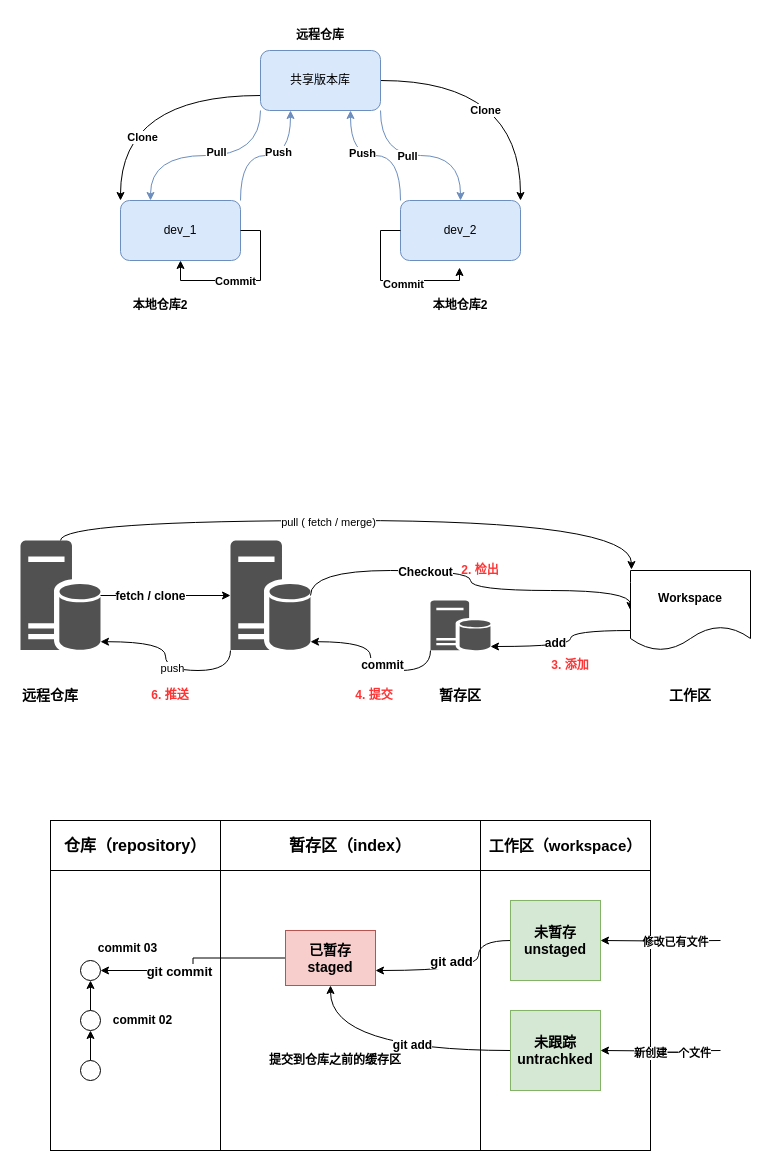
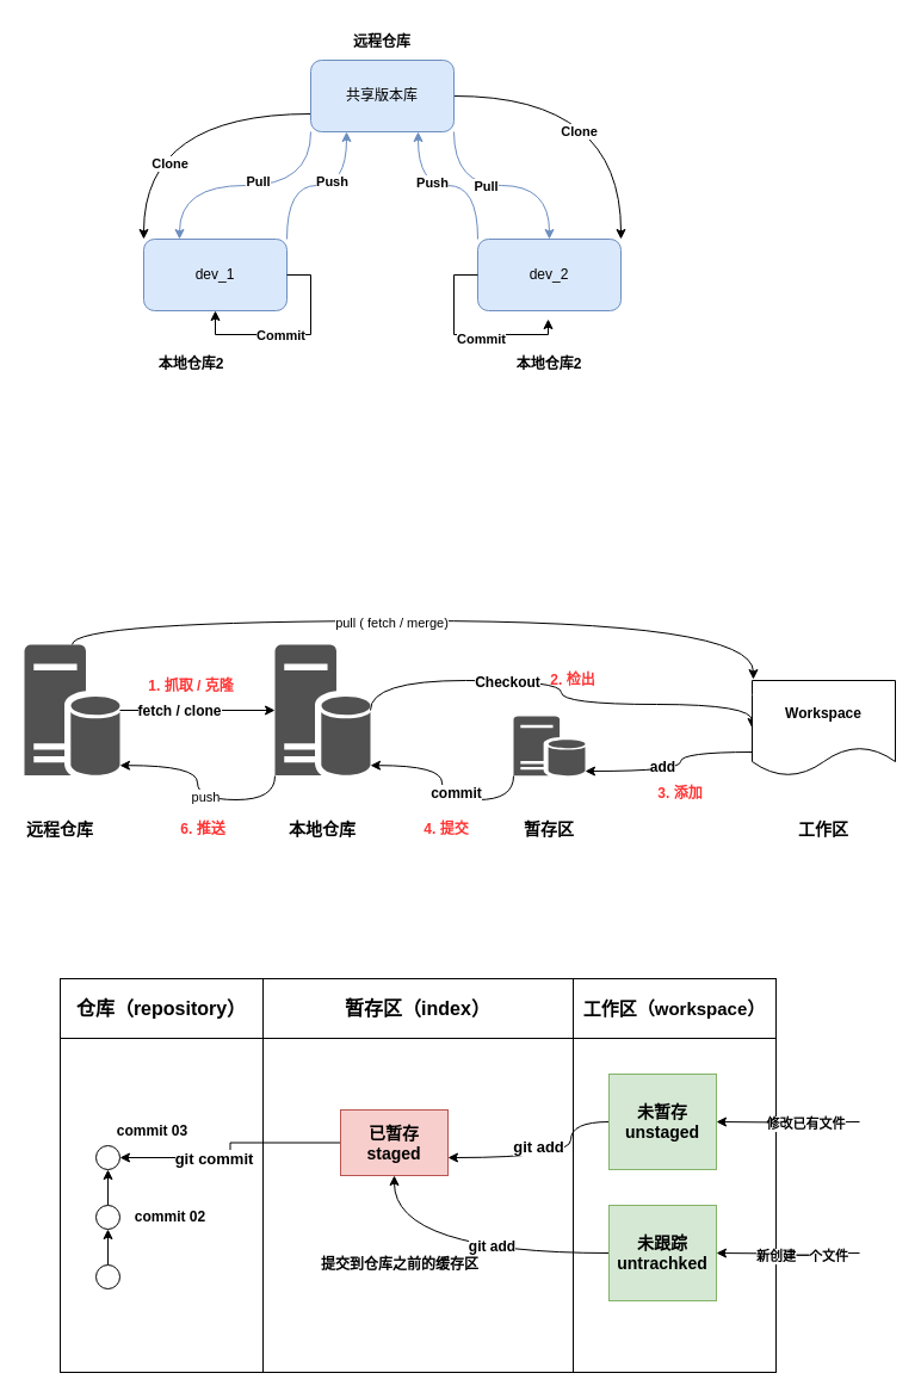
  <mxCell id="0" />
  <mxCell id="1" parent="0" />
  <mxCell id="2" style="edgeStyle=orthogonalEdgeStyle;rounded=0;orthogonalLoop=1;jettySize=auto;html=1;exitX=0;exitY=0.75;exitDx=0;exitDy=0;entryX=0;entryY=0;entryDx=0;entryDy=0;curved=1;" edge="1" parent="1" source="14" target="15"><mxGeometry relative="1" as="geometry" /></mxCell>
  <mxCell id="3" value="&lt;b&gt;Clone&lt;/b&gt;" style="edgeLabel;html=1;align=center;verticalAlign=middle;resizable=0;points=[];" vertex="1" connectable="0" parent="2"><mxGeometry x="0.478" y="21" relative="1" as="geometry"><mxPoint as="offset" /></mxGeometry></mxCell>
  <mxCell id="4" style="edgeStyle=orthogonalEdgeStyle;rounded=0;orthogonalLoop=1;jettySize=auto;html=1;exitX=0;exitY=1;exitDx=0;exitDy=0;entryX=0.25;entryY=0;entryDx=0;entryDy=0;curved=1;fillColor=#dae8fc;strokeColor=#6c8ebf;" edge="1" parent="1" source="14" target="15"><mxGeometry relative="1" as="geometry" /></mxCell>
  <mxCell id="5" value="&lt;b&gt;Pull&lt;/b&gt;" style="edgeLabel;html=1;align=center;verticalAlign=middle;resizable=0;points=[];" vertex="1" connectable="0" parent="4"><mxGeometry x="-0.1" y="-4" relative="1" as="geometry"><mxPoint as="offset" /></mxGeometry></mxCell>
  <mxCell id="6" style="edgeStyle=orthogonalEdgeStyle;rounded=0;orthogonalLoop=1;jettySize=auto;html=1;exitX=0.25;exitY=1;exitDx=0;exitDy=0;entryX=1;entryY=0;entryDx=0;entryDy=0;curved=1;startArrow=classic;startFill=1;endArrow=none;endFill=0;fillColor=#dae8fc;strokeColor=#6c8ebf;" edge="1" parent="1" source="14" target="15"><mxGeometry relative="1" as="geometry" /></mxCell>
  <mxCell id="7" value="&lt;b&gt;Push&lt;/b&gt;" style="edgeLabel;html=1;align=center;verticalAlign=middle;resizable=0;points=[];" vertex="1" connectable="0" parent="6"><mxGeometry x="-0.171" y="-4" relative="1" as="geometry"><mxPoint as="offset" /></mxGeometry></mxCell>
  <mxCell id="8" style="edgeStyle=orthogonalEdgeStyle;rounded=0;orthogonalLoop=1;jettySize=auto;html=1;exitX=1;exitY=0.5;exitDx=0;exitDy=0;curved=1;entryX=1;entryY=0;entryDx=0;entryDy=0;" edge="1" parent="1" source="14" target="16"><mxGeometry relative="1" as="geometry" /></mxCell>
  <mxCell id="9" value="&lt;b&gt;Clone&lt;/b&gt;" style="edgeLabel;html=1;align=center;verticalAlign=middle;resizable=0;points=[];" vertex="1" connectable="0" parent="8"><mxGeometry x="-0.2" y="-29" relative="1" as="geometry"><mxPoint as="offset" /></mxGeometry></mxCell>
  <mxCell id="10" style="edgeStyle=orthogonalEdgeStyle;rounded=0;orthogonalLoop=1;jettySize=auto;html=1;exitX=1;exitY=1;exitDx=0;exitDy=0;entryX=0.5;entryY=0;entryDx=0;entryDy=0;curved=1;fillColor=#dae8fc;strokeColor=#6c8ebf;" edge="1" parent="1" source="14" target="16"><mxGeometry relative="1" as="geometry" /></mxCell>
  <mxCell id="11" value="&lt;b&gt;Pull&lt;/b&gt;" style="edgeLabel;html=1;align=center;verticalAlign=middle;resizable=0;points=[];" vertex="1" connectable="0" parent="10"><mxGeometry x="-0.165" relative="1" as="geometry"><mxPoint as="offset" /></mxGeometry></mxCell>
  <mxCell id="12" style="edgeStyle=orthogonalEdgeStyle;rounded=0;orthogonalLoop=1;jettySize=auto;html=1;exitX=0.75;exitY=1;exitDx=0;exitDy=0;entryX=0;entryY=0;entryDx=0;entryDy=0;curved=1;endArrow=none;endFill=0;startArrow=classic;startFill=1;fillColor=#dae8fc;strokeColor=#6c8ebf;" edge="1" parent="1" source="14" target="16"><mxGeometry relative="1" as="geometry" /></mxCell>
  <mxCell id="13" value="&lt;b&gt;Push&lt;/b&gt;" style="edgeLabel;html=1;align=center;verticalAlign=middle;resizable=0;points=[];" vertex="1" connectable="0" parent="12"><mxGeometry x="-0.2" y="3" relative="1" as="geometry"><mxPoint as="offset" /></mxGeometry></mxCell>
  <mxCell id="14" value="共享版本库" style="rounded=1;whiteSpace=wrap;html=1;fillColor=#dae8fc;strokeColor=#6c8ebf;" vertex="1" parent="1"><mxGeometry x="260" y="50" width="120" height="60" as="geometry" /></mxCell>
  <mxCell id="15" value="dev_1" style="rounded=1;whiteSpace=wrap;html=1;fillColor=#dae8fc;strokeColor=#6c8ebf;" vertex="1" parent="1"><mxGeometry x="120" y="200" width="120" height="60" as="geometry" /></mxCell>
  <mxCell id="16" value="dev_2" style="rounded=1;whiteSpace=wrap;html=1;fillColor=#dae8fc;strokeColor=#6c8ebf;" vertex="1" parent="1"><mxGeometry x="400" y="200" width="120" height="60" as="geometry" /></mxCell>
  <mxCell id="17" style="edgeStyle=orthogonalEdgeStyle;rounded=0;orthogonalLoop=1;jettySize=auto;html=1;exitX=1;exitY=0.5;exitDx=0;exitDy=0;entryX=0.5;entryY=1;entryDx=0;entryDy=0;" edge="1" parent="1" source="15" target="15"><mxGeometry relative="1" as="geometry" /></mxCell>
  <mxCell id="18" value="&lt;b&gt;Commit&lt;/b&gt;" style="edgeLabel;html=1;align=center;verticalAlign=middle;resizable=0;points=[];" vertex="1" connectable="0" parent="17"><mxGeometry x="0.129" relative="1" as="geometry"><mxPoint as="offset" /></mxGeometry></mxCell>
  <mxCell id="19" style="edgeStyle=orthogonalEdgeStyle;rounded=0;orthogonalLoop=1;jettySize=auto;html=1;exitX=0;exitY=0.5;exitDx=0;exitDy=0;entryX=0.492;entryY=1.117;entryDx=0;entryDy=0;entryPerimeter=0;" edge="1" parent="1" source="16" target="16"><mxGeometry relative="1" as="geometry" /></mxCell>
  <mxCell id="20" value="&lt;b&gt;Commit&lt;/b&gt;" style="edgeLabel;html=1;align=center;verticalAlign=middle;resizable=0;points=[];" vertex="1" connectable="0" parent="19"><mxGeometry x="0.136" y="-3" relative="1" as="geometry"><mxPoint as="offset" /></mxGeometry></mxCell>
  <mxCell id="21" value="&lt;b&gt;远程仓库&lt;/b&gt;" style="text;html=1;strokeColor=none;fillColor=none;align=center;verticalAlign=middle;whiteSpace=wrap;rounded=0;" vertex="1" parent="1"><mxGeometry x="290" y="20" width="60" height="30" as="geometry" /></mxCell>
  <mxCell id="22" value="&lt;b&gt;本地仓库2&lt;/b&gt;" style="text;html=1;strokeColor=none;fillColor=none;align=center;verticalAlign=middle;whiteSpace=wrap;rounded=0;" vertex="1" parent="1"><mxGeometry x="130" y="290" width="60" height="30" as="geometry" /></mxCell>
  <mxCell id="23" value="&lt;b&gt;本地仓库2&lt;/b&gt;" style="text;html=1;strokeColor=none;fillColor=none;align=center;verticalAlign=middle;whiteSpace=wrap;rounded=0;" vertex="1" parent="1"><mxGeometry x="430" y="290" width="60" height="30" as="geometry" /></mxCell>
  <mxCell id="24" style="edgeStyle=orthogonalEdgeStyle;rounded=0;orthogonalLoop=1;jettySize=auto;html=1;exitX=0;exitY=1;exitDx=0;exitDy=0;exitPerimeter=0;entryX=1;entryY=0.92;entryDx=0;entryDy=0;entryPerimeter=0;curved=1;" edge="1" parent="1" source="26" target="31"><mxGeometry relative="1" as="geometry" /></mxCell>
  <mxCell id="25" value="&lt;b&gt;&lt;font style=&quot;font-size: 12px;&quot;&gt;commit&lt;/font&gt;&lt;/b&gt;" style="edgeLabel;html=1;align=center;verticalAlign=middle;resizable=0;points=[];" vertex="1" connectable="0" parent="24"><mxGeometry x="-0.182" y="-6" relative="1" as="geometry"><mxPoint as="offset" /></mxGeometry></mxCell>
  <mxCell id="26" value="" style="sketch=0;pointerEvents=1;shadow=0;dashed=0;html=1;strokeColor=none;labelPosition=center;verticalLabelPosition=bottom;verticalAlign=top;align=center;fillColor=#515151;shape=mxgraph.mscae.enterprise.database_server" vertex="1" parent="1"><mxGeometry x="430" y="600" width="60" height="50" as="geometry" /></mxCell>
  <mxCell id="27" style="edgeStyle=orthogonalEdgeStyle;rounded=0;orthogonalLoop=1;jettySize=auto;html=1;exitX=0;exitY=1;exitDx=0;exitDy=0;exitPerimeter=0;entryX=1;entryY=0.92;entryDx=0;entryDy=0;entryPerimeter=0;curved=1;" edge="1" parent="1" source="31" target="36"><mxGeometry relative="1" as="geometry" /></mxCell>
  <mxCell id="28" value="push" style="edgeLabel;html=1;align=center;verticalAlign=middle;resizable=0;points=[];" vertex="1" connectable="0" parent="27"><mxGeometry x="-0.116" y="-3" relative="1" as="geometry"><mxPoint as="offset" /></mxGeometry></mxCell>
  <mxCell id="29" style="edgeStyle=orthogonalEdgeStyle;rounded=0;orthogonalLoop=1;jettySize=auto;html=1;exitX=1;exitY=0.5;exitDx=0;exitDy=0;exitPerimeter=0;elbow=vertical;curved=1;entryX=0;entryY=0.5;entryDx=0;entryDy=0;" edge="1" parent="1" source="31" target="39"><mxGeometry relative="1" as="geometry"><Array as="points"><mxPoint x="310" y="570" /><mxPoint x="470" y="570" /><mxPoint x="470" y="590" /><mxPoint x="630" y="590" /></Array></mxGeometry></mxCell>
  <mxCell id="30" value="&lt;b&gt;&lt;font style=&quot;font-size: 12px;&quot;&gt;Checkout&lt;/font&gt;&lt;/b&gt;" style="edgeLabel;html=1;align=center;verticalAlign=middle;resizable=0;points=[];" vertex="1" connectable="0" parent="29"><mxGeometry x="-0.278" y="-1" relative="1" as="geometry"><mxPoint as="offset" /></mxGeometry></mxCell>
  <mxCell id="31" value="" style="sketch=0;pointerEvents=1;shadow=0;dashed=0;html=1;strokeColor=none;labelPosition=center;verticalLabelPosition=bottom;verticalAlign=top;align=center;fillColor=#515151;shape=mxgraph.mscae.enterprise.database_server" vertex="1" parent="1"><mxGeometry x="230" y="540" width="80" height="110" as="geometry" /></mxCell>
  <mxCell id="32" style="edgeStyle=orthogonalEdgeStyle;rounded=0;orthogonalLoop=1;jettySize=auto;html=1;exitX=1;exitY=0.5;exitDx=0;exitDy=0;exitPerimeter=0;entryX=0;entryY=0.5;entryDx=0;entryDy=0;entryPerimeter=0;" edge="1" parent="1" source="36" target="31"><mxGeometry relative="1" as="geometry" /></mxCell>
  <mxCell id="33" value="&lt;b&gt;&lt;font style=&quot;font-size: 12px;&quot;&gt;fetch / clone&lt;/font&gt;&lt;/b&gt;" style="edgeLabel;html=1;align=center;verticalAlign=middle;resizable=0;points=[];" vertex="1" connectable="0" parent="32"><mxGeometry x="-0.246" relative="1" as="geometry"><mxPoint as="offset" /></mxGeometry></mxCell>
  <mxCell id="34" style="edgeStyle=orthogonalEdgeStyle;rounded=0;orthogonalLoop=1;jettySize=auto;html=1;exitX=0.5;exitY=0;exitDx=0;exitDy=0;exitPerimeter=0;entryX=0.008;entryY=-0.012;entryDx=0;entryDy=0;entryPerimeter=0;curved=1;" edge="1" parent="1" source="36" target="39"><mxGeometry relative="1" as="geometry" /></mxCell>
  <mxCell id="35" value="pull ( fetch / merge)" style="edgeLabel;html=1;align=center;verticalAlign=middle;resizable=0;points=[];" vertex="1" connectable="0" parent="34"><mxGeometry x="-0.103" y="-1" relative="1" as="geometry"><mxPoint as="offset" /></mxGeometry></mxCell>
  <mxCell id="36" value="" style="sketch=0;pointerEvents=1;shadow=0;dashed=0;html=1;strokeColor=none;labelPosition=center;verticalLabelPosition=bottom;verticalAlign=top;align=center;fillColor=#515151;shape=mxgraph.mscae.enterprise.database_server" vertex="1" parent="1"><mxGeometry x="20" y="540" width="80" height="110" as="geometry" /></mxCell>
  <mxCell id="37" style="edgeStyle=orthogonalEdgeStyle;rounded=0;orthogonalLoop=1;jettySize=auto;html=1;exitX=0;exitY=0.75;exitDx=0;exitDy=0;entryX=1;entryY=0.92;entryDx=0;entryDy=0;entryPerimeter=0;curved=1;" edge="1" parent="1" source="39" target="26"><mxGeometry relative="1" as="geometry"><Array as="points"><mxPoint x="570" y="630" /><mxPoint x="570" y="646" /></Array></mxGeometry></mxCell>
  <mxCell id="38" value="&lt;b&gt;&lt;font style=&quot;font-size: 12px;&quot;&gt;add&lt;/font&gt;&lt;/b&gt;" style="edgeLabel;html=1;align=center;verticalAlign=middle;resizable=0;points=[];" vertex="1" connectable="0" parent="37"><mxGeometry x="0.179" y="-4" relative="1" as="geometry"><mxPoint as="offset" /></mxGeometry></mxCell>
  <mxCell id="39" value="&lt;b&gt;Workspace&lt;/b&gt;" style="shape=document;whiteSpace=wrap;html=1;boundedLbl=1;rotation=0;" vertex="1" parent="1"><mxGeometry x="630" y="570" width="120" height="80" as="geometry" /></mxCell>
  <mxCell id="40" value="&lt;b&gt;&lt;font style=&quot;font-size: 14px;&quot;&gt;远程仓库&lt;/font&gt;&lt;/b&gt;" style="text;html=1;strokeColor=none;fillColor=none;align=center;verticalAlign=middle;whiteSpace=wrap;rounded=0;" vertex="1" parent="1"><mxGeometry x="20" y="680" width="60" height="30" as="geometry" /></mxCell>
+ <mxCell id="41" value="&lt;b&gt;&lt;font style=&quot;font-size: 14px;&quot;&gt;本地仓库&lt;/font&gt;&lt;/b&gt;" style="text;html=1;strokeColor=none;fillColor=none;align=center;verticalAlign=middle;whiteSpace=wrap;rounded=0;" vertex="1" parent="1"><mxGeometry x="240" y="680" width="60" height="30" as="geometry" /></mxCell>
  <mxCell id="42" value="&lt;b&gt;&lt;font style=&quot;font-size: 14px;&quot;&gt;工作区&lt;/font&gt;&lt;/b&gt;" style="text;html=1;strokeColor=none;fillColor=none;align=center;verticalAlign=middle;whiteSpace=wrap;rounded=0;" vertex="1" parent="1"><mxGeometry x="660" y="680" width="60" height="30" as="geometry" /></mxCell>
  <mxCell id="43" value="&lt;b&gt;&lt;font style=&quot;font-size: 14px;&quot;&gt;暂存区&lt;/font&gt;&lt;/b&gt;" style="text;html=1;strokeColor=none;fillColor=none;align=center;verticalAlign=middle;whiteSpace=wrap;rounded=0;" vertex="1" parent="1"><mxGeometry x="430" y="680" width="60" height="30" as="geometry" /></mxCell>
+ <mxCell id="44" value="&lt;b&gt;&lt;font color=&quot;#ff3333&quot;&gt;1. 抓取 / 克隆&lt;/font&gt;&lt;/b&gt;" style="text;html=1;strokeColor=none;fillColor=none;align=center;verticalAlign=middle;whiteSpace=wrap;rounded=0;" vertex="1" parent="1"><mxGeometry x="120" y="560" width="80" height="30" as="geometry" /></mxCell>
  <mxCell id="45" value="&lt;b&gt;&lt;font color=&quot;#ff3333&quot;&gt;2. 检出&lt;/font&gt;&lt;/b&gt;" style="text;html=1;strokeColor=none;fillColor=none;align=center;verticalAlign=middle;whiteSpace=wrap;rounded=0;" vertex="1" parent="1"><mxGeometry x="440" y="555" width="80" height="30" as="geometry" /></mxCell>
  <mxCell id="46" value="&lt;font style=&quot;&quot; color=&quot;#ff3333&quot;&gt;&lt;b&gt;3. 添加&lt;/b&gt;&lt;/font&gt;" style="text;html=1;strokeColor=none;fillColor=none;align=center;verticalAlign=middle;whiteSpace=wrap;rounded=0;" vertex="1" parent="1"><mxGeometry x="530" y="650" width="80" height="30" as="geometry" /></mxCell>
  <mxCell id="47" value="&lt;font color=&quot;#ff3333&quot;&gt;&lt;b&gt;4. 提交&lt;/b&gt;&lt;/font&gt;" style="text;html=1;strokeColor=none;fillColor=none;align=center;verticalAlign=middle;whiteSpace=wrap;rounded=0;" vertex="1" parent="1"><mxGeometry x="334" y="680" width="80" height="30" as="geometry" /></mxCell>
  <mxCell id="48" value="&lt;b&gt;&lt;font color=&quot;#ff3333&quot;&gt;6. 推送&lt;/font&gt;&lt;/b&gt;" style="text;html=1;strokeColor=none;fillColor=none;align=center;verticalAlign=middle;whiteSpace=wrap;rounded=0;" vertex="1" parent="1"><mxGeometry x="130" y="680" width="80" height="30" as="geometry" /></mxCell>
  <mxCell id="49" value="" style="rounded=0;whiteSpace=wrap;html=1;" vertex="1" parent="1"><mxGeometry x="50" y="820" width="170" height="330" as="geometry" /></mxCell>
  <mxCell id="50" value="" style="rounded=0;whiteSpace=wrap;html=1;" vertex="1" parent="1"><mxGeometry x="220" y="820" width="260" height="330" as="geometry" /></mxCell>
  <mxCell id="51" value="" style="rounded=0;whiteSpace=wrap;html=1;" vertex="1" parent="1"><mxGeometry x="480" y="820" width="170" height="330" as="geometry" /></mxCell>
  <mxCell id="52" value="&lt;b&gt;&lt;font style=&quot;font-size: 16px;&quot;&gt;仓库（repository）&lt;/font&gt;&lt;/b&gt;" style="rounded=0;whiteSpace=wrap;html=1;" vertex="1" parent="1"><mxGeometry x="50" y="820" width="170" height="50" as="geometry" /></mxCell>
  <mxCell id="53" value="&lt;span style=&quot;font-size: 16px;&quot;&gt;&lt;b&gt;暂存区（index）&lt;/b&gt;&lt;/span&gt;" style="rounded=0;whiteSpace=wrap;html=1;" vertex="1" parent="1"><mxGeometry x="220" y="820" width="260" height="50" as="geometry" /></mxCell>
  <mxCell id="54" value="&lt;span style=&quot;font-size: 16px;&quot;&gt;&lt;b style=&quot;font-size: 15px;&quot;&gt;工作区（workspace）&lt;/b&gt;&lt;/span&gt;" style="rounded=0;whiteSpace=wrap;html=1;" vertex="1" parent="1"><mxGeometry x="480" y="820" width="170" height="50" as="geometry" /></mxCell>
  <mxCell id="55" style="edgeStyle=orthogonalEdgeStyle;rounded=0;orthogonalLoop=1;jettySize=auto;html=1;exitX=0;exitY=0.5;exitDx=0;exitDy=0;entryX=1;entryY=0.5;entryDx=0;entryDy=0;" edge="1" parent="1" source="57" target="66"><mxGeometry relative="1" as="geometry" /></mxCell>
  <mxCell id="56" value="&lt;b&gt;&lt;font style=&quot;font-size: 13px;&quot;&gt;git commit&lt;/font&gt;&lt;/b&gt;" style="edgeLabel;html=1;align=center;verticalAlign=middle;resizable=0;points=[];" vertex="1" connectable="0" parent="55"><mxGeometry x="0.2" relative="1" as="geometry"><mxPoint as="offset" /></mxGeometry></mxCell>
  <mxCell id="57" value="&lt;b style=&quot;font-size: 14px;&quot;&gt;已暂存&lt;br&gt;staged&lt;/b&gt;" style="rounded=0;whiteSpace=wrap;html=1;fillColor=#f8cecc;strokeColor=#b85450;" vertex="1" parent="1"><mxGeometry x="285" y="930" width="90" height="55" as="geometry" /></mxCell>
  <mxCell id="58" style="edgeStyle=orthogonalEdgeStyle;rounded=0;orthogonalLoop=1;jettySize=auto;html=1;exitX=0;exitY=0.5;exitDx=0;exitDy=0;curved=1;" edge="1" parent="1" source="60" target="57"><mxGeometry relative="1" as="geometry"><Array as="points"><mxPoint x="478" y="940" /><mxPoint x="478" y="970" /></Array></mxGeometry></mxCell>
  <mxCell id="59" value="&lt;b&gt;&lt;font style=&quot;font-size: 13px;&quot;&gt;git add&lt;/font&gt;&lt;/b&gt;" style="edgeLabel;html=1;align=center;verticalAlign=middle;resizable=0;points=[];" vertex="1" connectable="0" parent="58"><mxGeometry x="0.39" y="-3" relative="1" as="geometry"><mxPoint x="25" y="-7" as="offset" /></mxGeometry></mxCell>
  <mxCell id="60" value="&lt;b style=&quot;font-size: 14px;&quot;&gt;未暂存&lt;br&gt;unstaged&lt;/b&gt;" style="rounded=0;whiteSpace=wrap;html=1;fillColor=#d5e8d4;strokeColor=#82b366;" vertex="1" parent="1"><mxGeometry x="510" y="900" width="90" height="80" as="geometry" /></mxCell>
  <mxCell id="61" style="edgeStyle=orthogonalEdgeStyle;rounded=0;orthogonalLoop=1;jettySize=auto;html=1;exitX=0;exitY=0.5;exitDx=0;exitDy=0;curved=1;" edge="1" parent="1" source="63" target="57"><mxGeometry relative="1" as="geometry" /></mxCell>
  <mxCell id="62" value="&lt;b&gt;&lt;font style=&quot;font-size: 12px;&quot;&gt;git add&lt;/font&gt;&lt;/b&gt;" style="edgeLabel;html=1;align=center;verticalAlign=middle;resizable=0;points=[];" vertex="1" connectable="0" parent="61"><mxGeometry x="-0.186" y="-7" relative="1" as="geometry"><mxPoint x="1" y="1" as="offset" /></mxGeometry></mxCell>
  <mxCell id="63" value="&lt;b style=&quot;font-size: 14px;&quot;&gt;未跟踪&lt;br&gt;untrachked&lt;/b&gt;" style="rounded=0;whiteSpace=wrap;html=1;fillColor=#d5e8d4;strokeColor=#82b366;" vertex="1" parent="1"><mxGeometry x="510" y="1010" width="90" height="80" as="geometry" /></mxCell>
  <mxCell id="64" style="edgeStyle=orthogonalEdgeStyle;rounded=0;orthogonalLoop=1;jettySize=auto;html=1;exitX=0.5;exitY=0;exitDx=0;exitDy=0;entryX=0.5;entryY=1;entryDx=0;entryDy=0;" edge="1" parent="1" source="65" target="68"><mxGeometry relative="1" as="geometry" /></mxCell>
  <mxCell id="65" value="" style="ellipse;whiteSpace=wrap;html=1;aspect=fixed;" vertex="1" parent="1"><mxGeometry x="80" y="1060" width="20" height="20" as="geometry" /></mxCell>
  <mxCell id="66" value="" style="ellipse;whiteSpace=wrap;html=1;aspect=fixed;" vertex="1" parent="1"><mxGeometry x="80" y="960" width="20" height="20" as="geometry" /></mxCell>
  <mxCell id="67" style="edgeStyle=orthogonalEdgeStyle;rounded=0;orthogonalLoop=1;jettySize=auto;html=1;exitX=0.5;exitY=0;exitDx=0;exitDy=0;entryX=0.5;entryY=1;entryDx=0;entryDy=0;" edge="1" parent="1" source="68" target="66"><mxGeometry relative="1" as="geometry" /></mxCell>
  <mxCell id="68" value="" style="ellipse;whiteSpace=wrap;html=1;aspect=fixed;" vertex="1" parent="1"><mxGeometry x="80" y="1010" width="20" height="20" as="geometry" /></mxCell>
  <mxCell id="69" style="edgeStyle=orthogonalEdgeStyle;rounded=0;orthogonalLoop=1;jettySize=auto;html=1;exitX=0;exitY=0.5;exitDx=0;exitDy=0;" edge="1" parent="1" target="60"><mxGeometry relative="1" as="geometry"><mxPoint x="720" y="940" as="sourcePoint" /></mxGeometry></mxCell>
  <mxCell id="70" value="&lt;b&gt;修改已有文件&lt;/b&gt;" style="edgeLabel;html=1;align=center;verticalAlign=middle;resizable=0;points=[];" vertex="1" connectable="0" parent="69"><mxGeometry x="-0.236" y="1" relative="1" as="geometry"><mxPoint as="offset" /></mxGeometry></mxCell>
  <mxCell id="71" style="edgeStyle=orthogonalEdgeStyle;rounded=0;orthogonalLoop=1;jettySize=auto;html=1;" edge="1" parent="1" target="63"><mxGeometry relative="1" as="geometry"><mxPoint x="720" y="1050" as="sourcePoint" /></mxGeometry></mxCell>
  <mxCell id="72" value="&lt;b&gt;新创建一个文件&lt;/b&gt;" style="edgeLabel;html=1;align=center;verticalAlign=middle;resizable=0;points=[];" vertex="1" connectable="0" parent="71"><mxGeometry x="-0.186" y="2" relative="1" as="geometry"><mxPoint as="offset" /></mxGeometry></mxCell>
  <mxCell id="73" value="&lt;b&gt;commit 02&lt;/b&gt;" style="text;html=1;strokeColor=none;fillColor=none;align=center;verticalAlign=middle;whiteSpace=wrap;rounded=0;" vertex="1" parent="1"><mxGeometry x="105" y="1002.5" width="75" height="35" as="geometry" /></mxCell>
  <mxCell id="74" value="&lt;b&gt;commit 03&lt;/b&gt;" style="text;html=1;strokeColor=none;fillColor=none;align=center;verticalAlign=middle;whiteSpace=wrap;rounded=0;" vertex="1" parent="1"><mxGeometry x="90" y="930" width="75" height="35" as="geometry" /></mxCell>
  <mxCell id="75" value="&lt;b&gt;提交到仓库之前的缓存区&lt;/b&gt;" style="text;html=1;strokeColor=none;fillColor=none;align=center;verticalAlign=middle;whiteSpace=wrap;rounded=0;" vertex="1" parent="1"><mxGeometry x="260" y="1040" width="150" height="40" as="geometry" /></mxCell>
